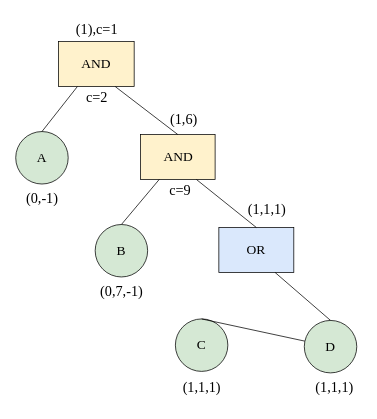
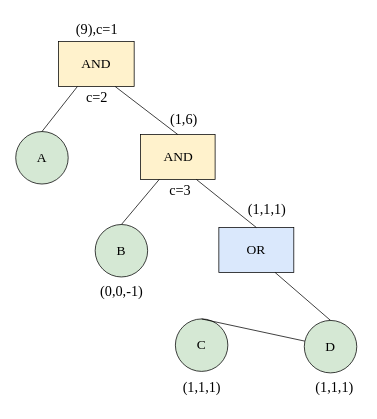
  <mxCell id="0" />
  <mxCell id="1" parent="0" />
  <mxCell id="2" value="AND" style="rounded=0;whiteSpace=wrap;html=1;fontFamily=Times New Roman;fillColor=#fff2cc;strokeColor=#000000;fontSize=18;" vertex="1" parent="1"><mxGeometry x="77" y="55" width="101" height="60" as="geometry" /></mxCell>
  <mxCell id="3" value="AND" style="rounded=0;whiteSpace=wrap;html=1;fontFamily=Times New Roman;fillColor=#fff2cc;strokeColor=#000000;fontSize=18;" vertex="1" parent="1"><mxGeometry x="186.5" y="179" width="99.5" height="60" as="geometry" /></mxCell>
  <mxCell id="4" value="OR" style="rounded=0;whiteSpace=wrap;html=1;fontFamily=Times New Roman;fillColor=#dae8fc;strokeColor=#000000;fontSize=18;" vertex="1" parent="1"><mxGeometry x="291" y="303" width="100" height="60" as="geometry" /></mxCell>
  <mxCell id="5" value="" style="endArrow=none;html=1;rounded=0;entryX=0.75;entryY=1;entryDx=0;entryDy=0;exitX=0.5;exitY=0;exitDx=0;exitDy=0;fontFamily=Times New Roman;fontSize=18;" edge="1" parent="1" source="3" target="2"><mxGeometry width="50" height="50" relative="1" as="geometry"><mxPoint x="228" y="395" as="sourcePoint" /><mxPoint x="278" y="345" as="targetPoint" /></mxGeometry></mxCell>
  <mxCell id="6" value="" style="endArrow=none;html=1;rounded=0;entryX=0.75;entryY=1;entryDx=0;entryDy=0;exitX=0.5;exitY=0;exitDx=0;exitDy=0;fontFamily=Times New Roman;fontSize=18;strokeColor=#000000;" edge="1" parent="1" source="4" target="3"><mxGeometry width="50" height="50" relative="1" as="geometry"><mxPoint x="198" y="405" as="sourcePoint" /><mxPoint x="248" y="355" as="targetPoint" /></mxGeometry></mxCell>
  <mxCell id="7" value="A" style="ellipse;whiteSpace=wrap;html=1;aspect=fixed;fontFamily=Times New Roman;fillColor=#d5e8d4;strokeColor=#000000;fontSize=18;" vertex="1" parent="1"><mxGeometry x="20" y="175" width="70" height="70" as="geometry" /></mxCell>
  <mxCell id="8" value="B" style="ellipse;whiteSpace=wrap;html=1;aspect=fixed;fontFamily=Times New Roman;fillColor=#d5e8d4;strokeColor=#000000;fontSize=18;" vertex="1" parent="1"><mxGeometry x="126" y="299" width="70" height="70" as="geometry" /></mxCell>
  <mxCell id="9" value="C" style="ellipse;whiteSpace=wrap;html=1;aspect=fixed;fontFamily=Times New Roman;fillColor=#d5e8d4;strokeColor=#000000;fontSize=18;" vertex="1" parent="1"><mxGeometry x="233" y="425" width="70" height="70" as="geometry" /></mxCell>
  <mxCell id="10" value="D" style="ellipse;whiteSpace=wrap;html=1;aspect=fixed;fillColor=#d5e8d4;strokeColor=#000000;fontSize=18;fontFamily=Times New Roman;" vertex="1" parent="1"><mxGeometry x="405" y="427" width="70" height="70" as="geometry" /></mxCell>
  <mxCell id="11" value="" style="endArrow=none;html=1;rounded=0;entryX=0.25;entryY=1;entryDx=0;entryDy=0;exitX=0.5;exitY=0;exitDx=0;exitDy=0;fontFamily=Times New Roman;fontSize=18;" edge="1" parent="1" source="7" target="2"><mxGeometry width="50" height="50" relative="1" as="geometry"><mxPoint x="25" y="160" as="sourcePoint" /><mxPoint x="75" y="110" as="targetPoint" /></mxGeometry></mxCell>
  <mxCell id="12" value="" style="endArrow=none;html=1;rounded=0;entryX=0.25;entryY=1;entryDx=0;entryDy=0;exitX=0.5;exitY=0;exitDx=0;exitDy=0;fontFamily=Times New Roman;fontSize=18;strokeColor=#000000;" edge="1" parent="1" source="8" target="3"><mxGeometry width="50" height="50" relative="1" as="geometry"><mxPoint x="185" y="320" as="sourcePoint" /><mxPoint x="235" y="270" as="targetPoint" /></mxGeometry></mxCell>
  <mxCell id="13" value="" style="endArrow=none;html=1;rounded=0;exitX=0.5;exitY=0;exitDx=0;exitDy=0;fontFamily=Times New Roman;fontSize=18;strokeColor=#000000;" edge="1" parent="1" source="9" target="10"><mxGeometry width="50" height="50" relative="1" as="geometry"><mxPoint x="305" y="430" as="sourcePoint" /><mxPoint x="355" y="380" as="targetPoint" /></mxGeometry></mxCell>
  <mxCell id="14" value="" style="endArrow=none;html=1;rounded=0;entryX=0.75;entryY=1;entryDx=0;entryDy=0;exitX=0.5;exitY=0;exitDx=0;exitDy=0;fontFamily=Times New Roman;fontSize=18;strokeColor=#000000;" edge="1" parent="1" source="10" target="4"><mxGeometry width="50" height="50" relative="1" as="geometry"><mxPoint x="425" y="430" as="sourcePoint" /><mxPoint x="475" y="380" as="targetPoint" /></mxGeometry></mxCell>
- <mxCell id="15" value="&lt;font style=&quot;font-size: 19px;&quot;&gt;(1),c=1&lt;/font&gt;" style="text;html=1;align=center;verticalAlign=middle;resizable=0;points=[];autosize=1;strokeColor=none;fillColor=none;fontSize=18;fontFamily=Times New Roman;" vertex="1" parent="1"><mxGeometry x="87.5" y="20" width="80" height="40" as="geometry" /></mxCell>
+ <mxCell id="15" value="&lt;font style=&quot;font-size: 19px;&quot;&gt;(9),c=1&lt;/font&gt;" style="text;html=1;align=center;verticalAlign=middle;resizable=0;points=[];autosize=1;strokeColor=none;fillColor=none;fontSize=18;fontFamily=Times New Roman;" vertex="1" parent="1"><mxGeometry x="87.5" y="20" width="80" height="40" as="geometry" /></mxCell>
  <mxCell id="16" value="&lt;font style=&quot;font-size: 19px;&quot;&gt;c=2&lt;/font&gt;" style="text;html=1;align=center;verticalAlign=middle;resizable=0;points=[];autosize=1;strokeColor=none;fillColor=none;fontSize=18;fontFamily=Times New Roman;" vertex="1" parent="1"><mxGeometry x="102.5" y="110" width="50" height="40" as="geometry" /></mxCell>
  <mxCell id="17" value="&lt;font style=&quot;font-size: 19px;&quot;&gt;(1,6)&lt;/font&gt;" style="text;html=1;align=center;verticalAlign=middle;resizable=0;points=[];autosize=1;strokeColor=none;fillColor=none;fontSize=18;fontFamily=Times New Roman;" vertex="1" parent="1"><mxGeometry x="214.25" y="139" width="60" height="40" as="geometry" /></mxCell>
- <mxCell id="18" value="&lt;font style=&quot;font-size: 19px;&quot;&gt;c=9&lt;/font&gt;" style="text;html=1;align=center;verticalAlign=middle;resizable=0;points=[];autosize=1;strokeColor=none;fillColor=none;fontSize=18;fontFamily=Times New Roman;" vertex="1" parent="1"><mxGeometry x="214.25" y="234" width="50" height="40" as="geometry" /></mxCell>
+ <mxCell id="18" value="&lt;font style=&quot;font-size: 19px;&quot;&gt;c=3&lt;/font&gt;" style="text;html=1;align=center;verticalAlign=middle;resizable=0;points=[];autosize=1;strokeColor=none;fillColor=none;fontSize=18;fontFamily=Times New Roman;" vertex="1" parent="1"><mxGeometry x="214.25" y="234" width="50" height="40" as="geometry" /></mxCell>
  <mxCell id="19" value="(1,1,1)" style="text;html=1;align=center;verticalAlign=middle;resizable=0;points=[];autosize=1;strokeColor=none;fillColor=none;fontSize=19;fontFamily=Times New Roman;" vertex="1" parent="1"><mxGeometry x="320" y="259" width="70" height="40" as="geometry" /></mxCell>
- <mxCell id="20" value="&lt;font style=&quot;font-size: 19px;&quot;&gt;(0,-1)&lt;/font&gt;" style="text;html=1;align=center;verticalAlign=middle;resizable=0;points=[];autosize=1;strokeColor=none;fillColor=none;fontSize=18;fontFamily=Times New Roman;" vertex="1" parent="1"><mxGeometry x="20" y="245" width="70" height="40" as="geometry" /></mxCell>
- <mxCell id="21" value="&lt;font style=&quot;font-size: 19px;&quot;&gt;(0,7,-1)&lt;/font&gt;" style="text;html=1;align=center;verticalAlign=middle;resizable=0;points=[];autosize=1;strokeColor=none;fillColor=none;fontSize=18;fontFamily=Times New Roman;" vertex="1" parent="1"><mxGeometry x="121" y="369" width="80" height="40" as="geometry" /></mxCell>
+ <mxCell id="21" value="&lt;font style=&quot;font-size: 19px;&quot;&gt;(0,0,-1)&lt;/font&gt;" style="text;html=1;align=center;verticalAlign=middle;resizable=0;points=[];autosize=1;strokeColor=none;fillColor=none;fontSize=18;fontFamily=Times New Roman;" vertex="1" parent="1"><mxGeometry x="121" y="369" width="80" height="40" as="geometry" /></mxCell>
  <mxCell id="22" value="(1,1,1)" style="text;html=1;align=center;verticalAlign=middle;resizable=0;points=[];autosize=1;strokeColor=none;fillColor=none;fontSize=19;fontFamily=Times New Roman;" vertex="1" parent="1"><mxGeometry x="233" y="497" width="70" height="40" as="geometry" /></mxCell>
  <mxCell id="23" value="(1,1,1)" style="text;html=1;align=center;verticalAlign=middle;resizable=0;points=[];autosize=1;strokeColor=none;fillColor=none;fontSize=19;fontFamily=Times New Roman;" vertex="1" parent="1"><mxGeometry x="410" y="497" width="70" height="40" as="geometry" /></mxCell>
